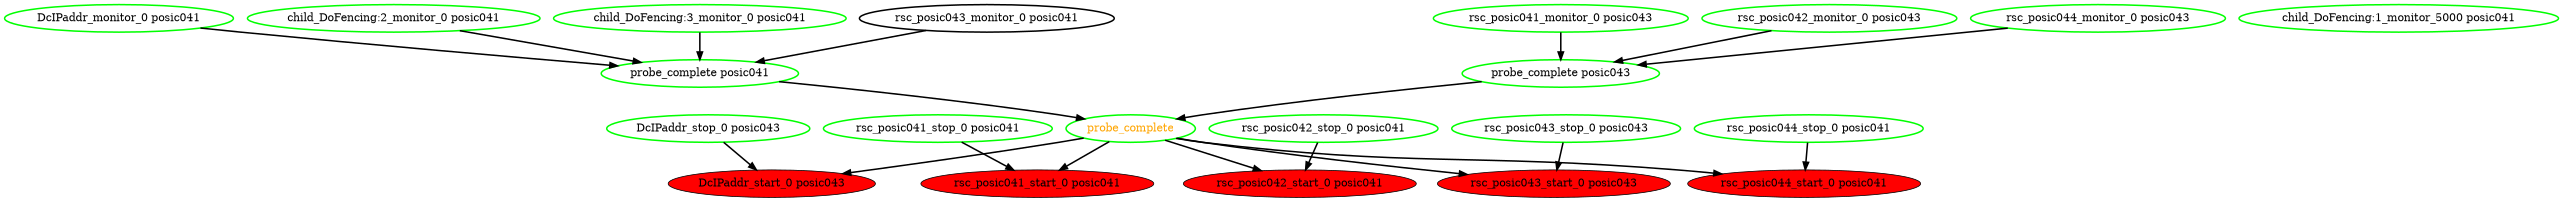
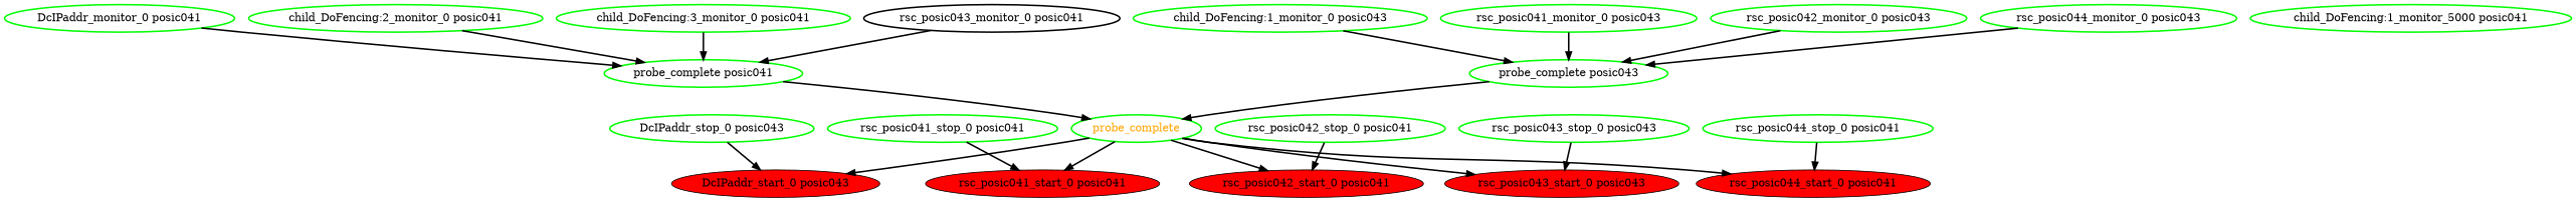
  digraph {
    node [color=green fontcolor=black style=bold]
    edge [style=bold]
    "DcIPaddr_monitor_0 posic041"
    "probe_complete posic041"
    probe_complete [fontcolor=orange]
    "DcIPaddr_start_0 posic043" [color=black fillcolor=red style=filled]
    "rsc_posic041_start_0 posic041" [color=black fillcolor=red style=filled]
    "rsc_posic042_start_0 posic041" [color=black fillcolor=red style=filled]
    "rsc_posic043_start_0 posic043" [color=black fillcolor=red style=filled]
    "rsc_posic044_start_0 posic041" [color=black fillcolor=red style=filled]
    "DcIPaddr_stop_0 posic043"
+   "child_DoFencing:1_monitor_0 posic043"
    "probe_complete posic043"
    "child_DoFencing:1_monitor_5000 posic041"
    "child_DoFencing:2_monitor_0 posic041"
    "child_DoFencing:3_monitor_0 posic041"
    "rsc_posic041_monitor_0 posic043"
    "rsc_posic041_stop_0 posic041"
    "rsc_posic042_monitor_0 posic043"
    "rsc_posic042_stop_0 posic041"
    "rsc_posic043_monitor_0 posic041" [color=black]
    "rsc_posic043_stop_0 posic043"
    "rsc_posic044_monitor_0 posic043"
    "rsc_posic044_stop_0 posic041"
    "DcIPaddr_monitor_0 posic041" -> "probe_complete posic041"
    "probe_complete posic041" -> probe_complete
    probe_complete -> "DcIPaddr_start_0 posic043"
    probe_complete -> "rsc_posic041_start_0 posic041"
    probe_complete -> "rsc_posic042_start_0 posic041"
    probe_complete -> "rsc_posic043_start_0 posic043"
    probe_complete -> "rsc_posic044_start_0 posic041"
    "DcIPaddr_stop_0 posic043" -> "DcIPaddr_start_0 posic043"
+   "child_DoFencing:1_monitor_0 posic043" -> "probe_complete posic043"
    "probe_complete posic043" -> probe_complete
    "child_DoFencing:2_monitor_0 posic041" -> "probe_complete posic041"
    "child_DoFencing:3_monitor_0 posic041" -> "probe_complete posic041"
    "rsc_posic041_monitor_0 posic043" -> "probe_complete posic043"
    "rsc_posic041_stop_0 posic041" -> "rsc_posic041_start_0 posic041"
    "rsc_posic042_monitor_0 posic043" -> "probe_complete posic043"
    "rsc_posic042_stop_0 posic041" -> "rsc_posic042_start_0 posic041"
    "rsc_posic043_monitor_0 posic041" -> "probe_complete posic041"
    "rsc_posic043_stop_0 posic043" -> "rsc_posic043_start_0 posic043"
    "rsc_posic044_monitor_0 posic043" -> "probe_complete posic043"
    "rsc_posic044_stop_0 posic041" -> "rsc_posic044_start_0 posic041"
  }
